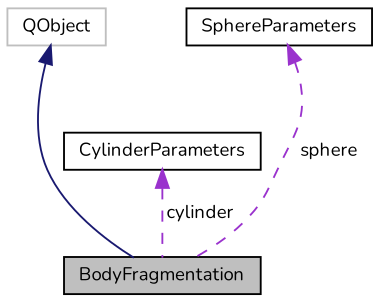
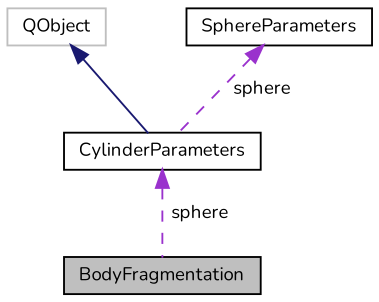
  digraph {
    fontname=Nunito
    rankdir=TB
    node [color=black fillcolor=white fontname=Nunito fontsize=10 shape=record style=filled]
    edge [color=darkorchid3 dir=back fontname=Nunito fontsize=10 labelfontname=Helvetica labelfontsize=10 style=dashed]
    n1 [fillcolor=grey75 fontcolor=black height=0.2 label=BodyFragmentation width=0.4]
    n2 [color=grey75 height=0.2 label=QObject width=0.4]
    n3 [height=0.2 label=CylinderParameters width=0.4]
    n4 [height=0.2 label=SphereParameters width=0.4]
-   n2 -> n1 [color=midnightblue style=solid]
-   n3 -> n1 [label=" cylinder"]
-   n4 -> n1 [label=" sphere"]
+   n2 -> n3 [color=midnightblue style=solid]
+   n3 -> n1 [label=" sphere"]
+   n4 -> n3 [label=" sphere"]
  }
